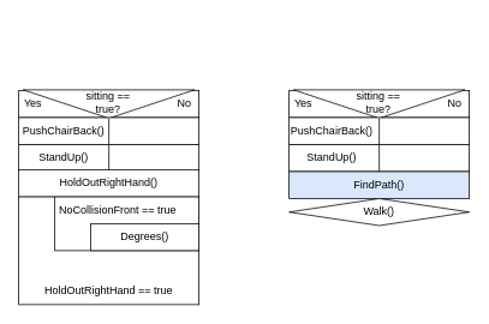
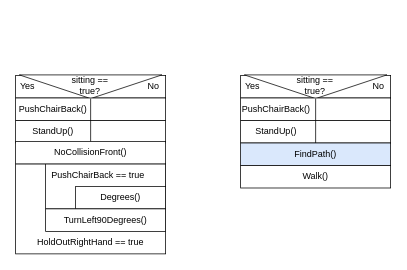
  <mxCell id="0" />
  <mxCell id="1" parent="0" />
  <mxCell id="2" value="" style="group" vertex="1" connectable="0" parent="1"><mxGeometry x="320" y="98" width="200" height="152.16" as="geometry" /></mxCell>
  <mxCell id="3" value="" style="whiteSpace=wrap;html=1;container=0;" parent="2" vertex="1"><mxGeometry y="62.16" width="200" height="30" as="geometry" /></mxCell>
  <mxCell id="4" value="" style="whiteSpace=wrap;html=1;container=0;" parent="2" vertex="1"><mxGeometry y="2.16" width="200" height="30" as="geometry" /></mxCell>
  <mxCell id="5" value="" style="triangle;whiteSpace=wrap;html=1;rotation=90;container=0;" parent="2" vertex="1"><mxGeometry x="84.211" y="-77.84" width="31.579" height="190" as="geometry" /></mxCell>
  <mxCell id="6" value="sitting == true?" style="text;html=1;strokeColor=none;fillColor=none;align=center;verticalAlign=middle;whiteSpace=wrap;rounded=0;container=0;" parent="2" vertex="1"><mxGeometry x="68.421" width="63.158" height="30" as="geometry" /></mxCell>
  <mxCell id="7" value="Yes" style="text;html=1;strokeColor=none;fillColor=none;align=center;verticalAlign=middle;whiteSpace=wrap;rounded=0;container=0;" parent="2" vertex="1"><mxGeometry y="2.16" width="31.579" height="30" as="geometry" /></mxCell>
  <mxCell id="8" value="No" style="text;html=1;strokeColor=none;fillColor=none;align=center;verticalAlign=middle;whiteSpace=wrap;rounded=0;container=0;" parent="2" vertex="1"><mxGeometry x="168.421" y="2.16" width="31.579" height="30" as="geometry" /></mxCell>
  <mxCell id="9" value="" style="whiteSpace=wrap;html=1;container=0;" parent="2" vertex="1"><mxGeometry y="32.16" width="200" height="30" as="geometry" /></mxCell>
  <mxCell id="10" value="" style="endArrow=none;html=1;entryX=1;entryY=0.5;entryDx=0;entryDy=0;" parent="2" target="5" edge="1"><mxGeometry width="50" height="50" relative="1" as="geometry"><mxPoint x="100" y="92.16" as="sourcePoint" /><mxPoint x="126.316" y="112.16" as="targetPoint" /></mxGeometry></mxCell>
  <mxCell id="11" value="PushChairBack()" style="text;html=1;strokeColor=none;fillColor=none;align=center;verticalAlign=middle;whiteSpace=wrap;rounded=0;container=0;" parent="2" vertex="1"><mxGeometry y="32.16" width="94.737" height="30" as="geometry" /></mxCell>
  <mxCell id="12" value="StandUp()" style="text;html=1;strokeColor=none;fillColor=none;align=center;verticalAlign=middle;whiteSpace=wrap;rounded=0;container=0;" parent="2" vertex="1"><mxGeometry y="62.16" width="94.737" height="30" as="geometry" /></mxCell>
  <mxCell id="13" value="FindPath()" style="rounded=0;whiteSpace=wrap;html=1;fillColor=#dae8fc;" parent="2" vertex="1"><mxGeometry y="92.16" width="200" height="30" as="geometry" /></mxCell>
- <mxCell id="14" value="Walk()" style="rhombus;whiteSpace=wrap;html=1;" parent="2" vertex="1"><mxGeometry y="122.16" width="200" height="30" as="geometry" /></mxCell>
+ <mxCell id="14" value="Walk()" style="rounded=0;whiteSpace=wrap;html=1;" parent="2" vertex="1"><mxGeometry y="122.16" width="200" height="30" as="geometry" /></mxCell>
  <mxCell id="15" value="" style="whiteSpace=wrap;html=1;container=0;" vertex="1" parent="1"><mxGeometry y="160.16" width="200" height="30" as="geometry" x="20" /></mxCell>
  <mxCell id="16" value="" style="whiteSpace=wrap;html=1;container=0;" vertex="1" parent="1"><mxGeometry y="100.16" width="200" height="30" as="geometry" x="20" /></mxCell>
  <mxCell id="17" value="" style="triangle;whiteSpace=wrap;html=1;rotation=90;container=0;" vertex="1" parent="1"><mxGeometry x="104.211" y="20.16" width="31.579" height="190" as="geometry" /></mxCell>
  <mxCell id="18" value="sitting == true?" style="text;html=1;strokeColor=none;fillColor=none;align=center;verticalAlign=middle;whiteSpace=wrap;rounded=0;container=0;" vertex="1" parent="1"><mxGeometry x="88.421" y="98" width="63.158" height="30" as="geometry" /></mxCell>
  <mxCell id="19" value="Yes" style="text;html=1;strokeColor=none;fillColor=none;align=center;verticalAlign=middle;whiteSpace=wrap;rounded=0;container=0;" vertex="1" parent="1"><mxGeometry y="100.16" width="31.579" height="30" as="geometry" x="20" /></mxCell>
  <mxCell id="20" value="No" style="text;html=1;strokeColor=none;fillColor=none;align=center;verticalAlign=middle;whiteSpace=wrap;rounded=0;container=0;" vertex="1" parent="1"><mxGeometry x="188.421" y="100.16" width="31.579" height="30" as="geometry" /></mxCell>
  <mxCell id="21" value="" style="whiteSpace=wrap;html=1;container=0;" vertex="1" parent="1"><mxGeometry y="130.16" width="200" height="30" as="geometry" x="20" /></mxCell>
  <mxCell id="22" value="" style="endArrow=none;html=1;entryX=1;entryY=0.5;entryDx=0;entryDy=0;" edge="1" parent="1" target="17"><mxGeometry width="50" height="50" relative="1" as="geometry"><mxPoint x="120" y="190.16" as="sourcePoint" /><mxPoint x="146.316" y="210.16" as="targetPoint" /></mxGeometry></mxCell>
  <mxCell id="23" value="PushChairBack()" style="text;html=1;strokeColor=none;fillColor=none;align=center;verticalAlign=middle;whiteSpace=wrap;rounded=0;container=0;" vertex="1" parent="1"><mxGeometry y="130.16" width="100" height="30" as="geometry" x="20" /></mxCell>
  <mxCell id="24" value="StandUp()" style="text;html=1;strokeColor=none;fillColor=none;align=center;verticalAlign=middle;whiteSpace=wrap;rounded=0;container=0;" vertex="1" parent="1"><mxGeometry y="160.16" width="100" height="30" as="geometry" x="20" /></mxCell>
  <mxCell id="25" value="" style="rounded=0;whiteSpace=wrap;html=1;container=0;" vertex="1" parent="1"><mxGeometry y="218" width="200" height="120" as="geometry" x="20" /></mxCell>
  <mxCell id="26" value="" style="whiteSpace=wrap;html=1;container=0;" vertex="1" parent="1"><mxGeometry x="60" y="218" width="160" height="60" as="geometry" /></mxCell>
  <mxCell id="27" value="Degrees()" style="whiteSpace=wrap;html=1;container=0;" vertex="1" parent="1"><mxGeometry x="100" y="248" width="120" height="30" as="geometry" /></mxCell>
- <mxCell id="28" value="HoldOutRightHand()" style="whiteSpace=wrap;html=1;container=0;" vertex="1" parent="1"><mxGeometry y="188" width="200" height="30" as="geometry" x="20" /></mxCell>
- <mxCell id="29" value="NoCollisionFront == true" style="text;html=1;strokeColor=none;fillColor=none;align=center;verticalAlign=middle;whiteSpace=wrap;rounded=0;" vertex="1" parent="1"><mxGeometry x="60" y="218" width="140" height="30" as="geometry" /></mxCell>
+ <mxCell id="28" value="NoCollisionFront()" style="whiteSpace=wrap;html=1;container=0;" vertex="1" parent="1"><mxGeometry y="188" width="200" height="30" as="geometry" x="20" /></mxCell>
+ <mxCell id="29" value="PushChairBack == true" style="text;html=1;strokeColor=none;fillColor=none;align=center;verticalAlign=middle;whiteSpace=wrap;rounded=0;" vertex="1" parent="1"><mxGeometry x="60" y="218" width="140" height="30" as="geometry" /></mxCell>
+ <mxCell id="30" value="TurnLeft90Degrees()" style="whiteSpace=wrap;html=1;container=0;" vertex="1" parent="1"><mxGeometry x="60" y="278" width="160" height="30" as="geometry" /></mxCell>
  <mxCell id="31" value="HoldOutRightHand == true" style="text;html=1;strokeColor=none;fillColor=none;align=center;verticalAlign=middle;whiteSpace=wrap;rounded=0;" vertex="1" parent="1"><mxGeometry y="308" width="200" height="30" as="geometry" x="20" /></mxCell>
